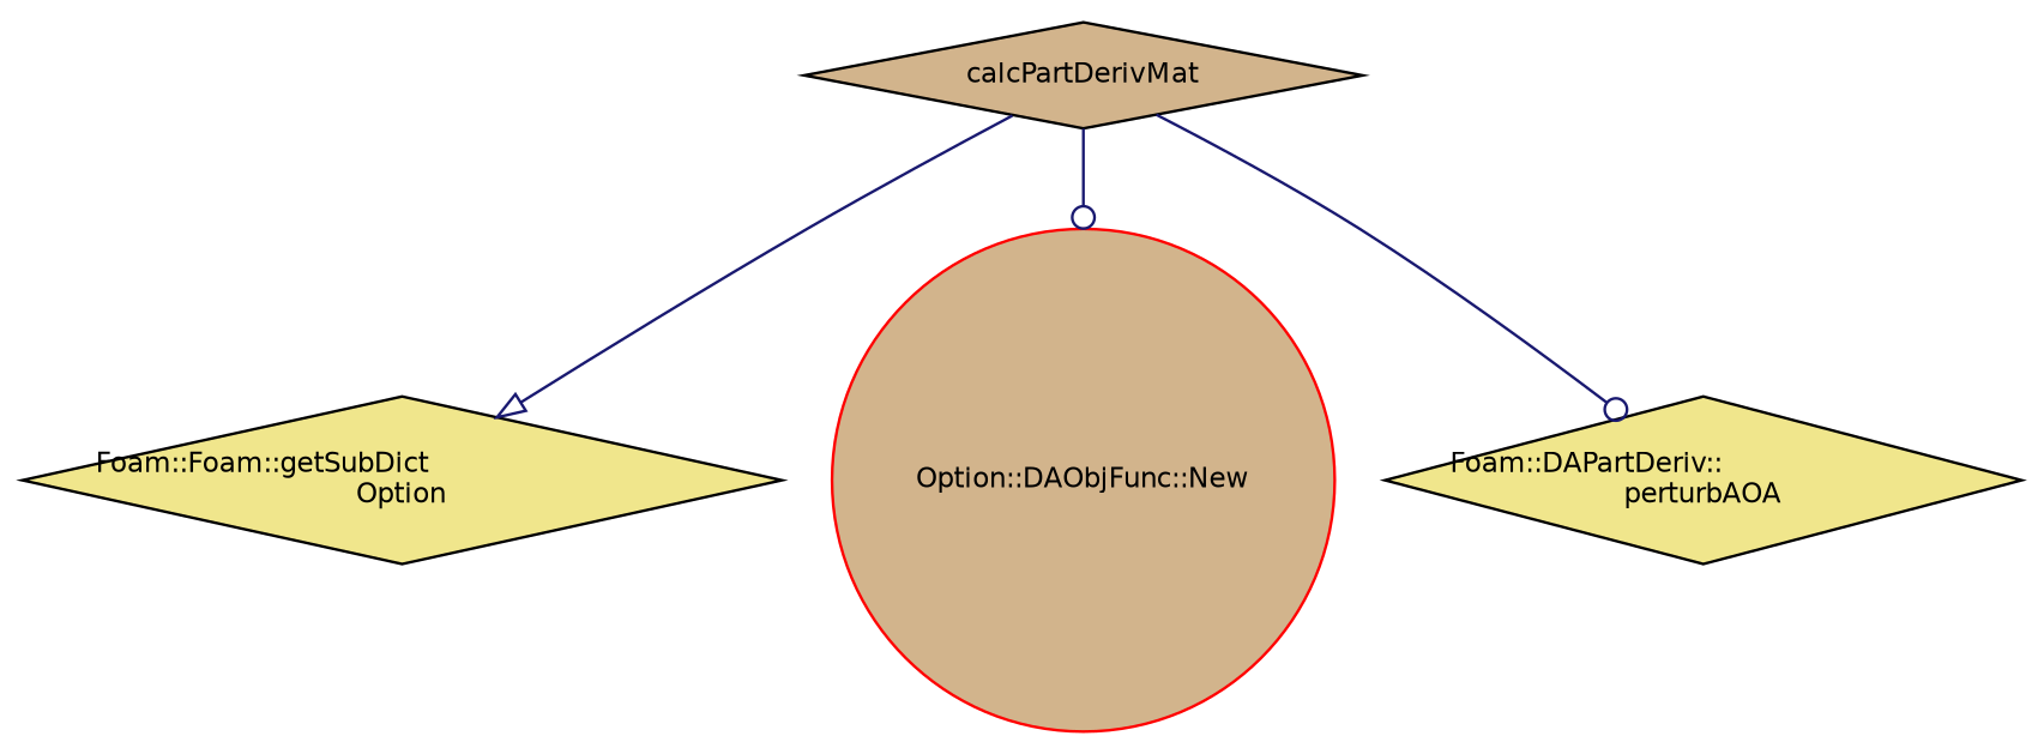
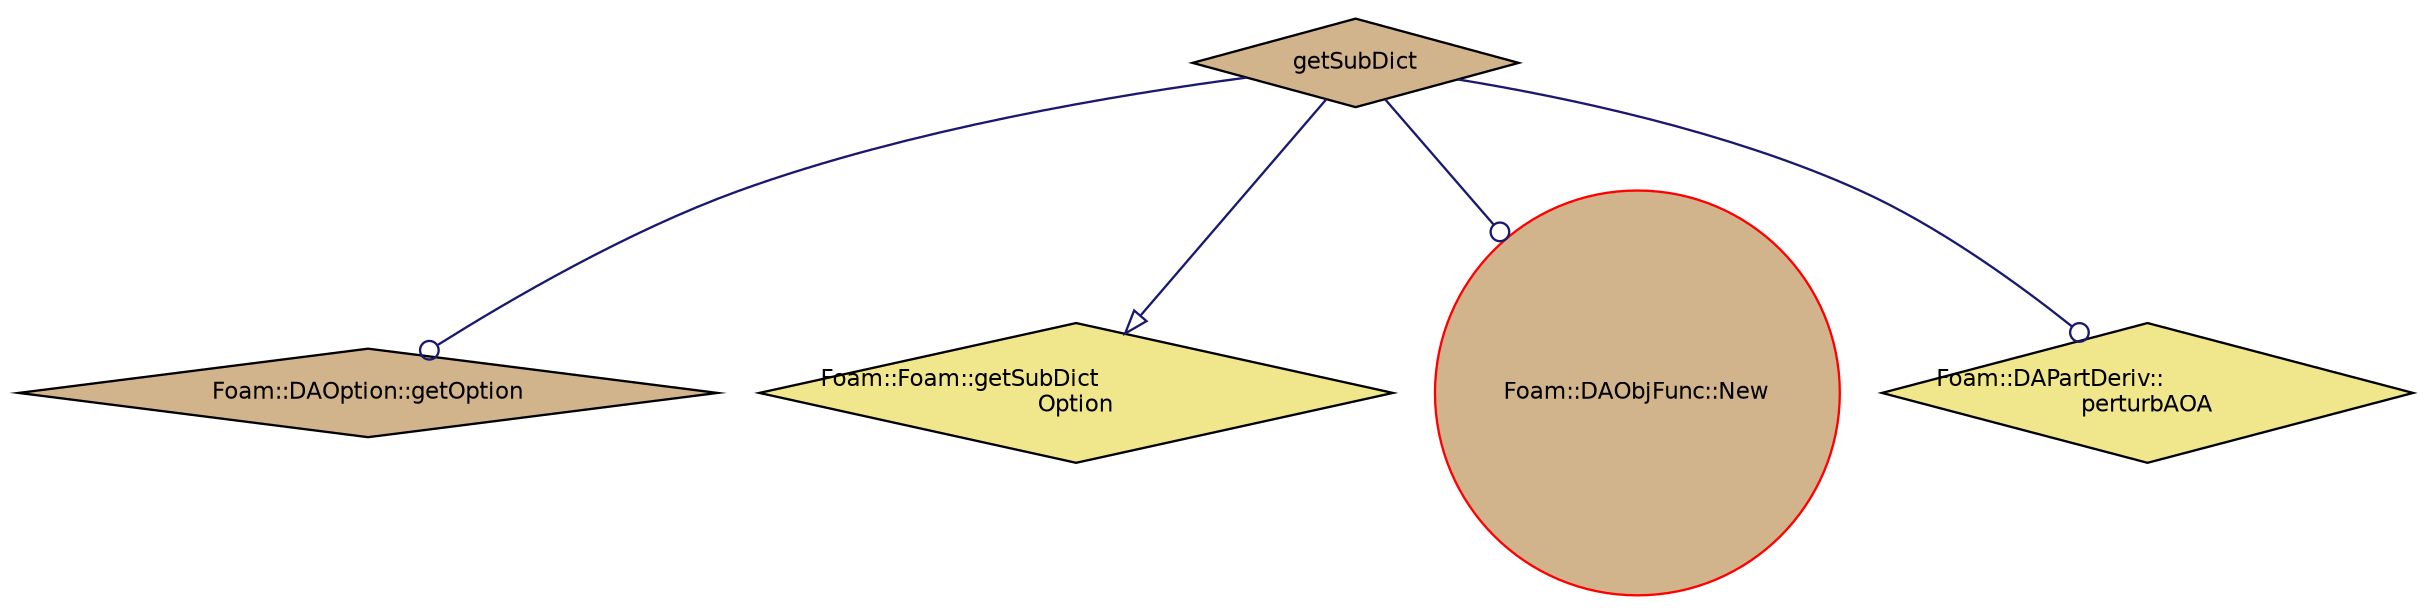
  digraph {
    rankdir=TB
    node [color=black fillcolor=tan fontname=Helvetica fontsize=10 shape=diamond style=filled]
    edge [arrowhead=odot color=midnightblue fontname=Helvetica fontsize=10 labelfontname=Helvetica labelfontsize=10 style=solid]
-   n1 [fontcolor=black height=0.2 label=calcPartDerivMat width=0.4]
+   n1 [fontcolor=black height=0.2 label=getSubDict width=0.4]
+   n2 [height=0.2 label="Foam::DAOption::getOption" width=0.4]
    n3 [fillcolor=khaki height=0.2 label="Foam::Foam::getSubDict\lOption" width=0.4]
-   n4 [color=red height=0.2 label="Option::DAObjFunc::New" shape=circle width=0.4]
+   n4 [color=red height=0.2 label="Foam::DAObjFunc::New" shape=circle width=0.4]
    n5 [fillcolor=khaki height=0.2 label="Foam::DAPartDeriv::\lperturbAOA" width=0.4]
+   n1 -> n2
    n1 -> n3 [arrowhead=onormal]
    n1 -> n4
    n1 -> n5
  }
